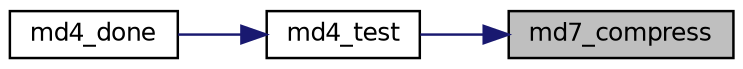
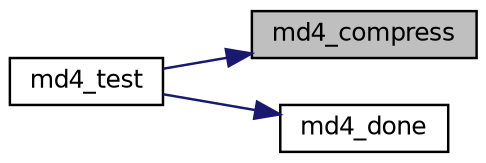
  digraph {
    rankdir=RL
    node [color=black fillcolor=white fontname=Helvetica fontsize=10 shape=record style=filled]
    edge [color=midnightblue dir=back fontname=Helvetica fontsize=10 labelfontname=Helvetica labelfontsize=10 style=solid]
-   n1 [fillcolor=grey75 fontcolor=black height=0.2 label=md7_compress width=0.4]
+   n1 [fillcolor=grey75 fontcolor=black height=0.2 label=md4_compress width=0.4]
    n2 [height=0.2 label=md4_test width=0.4]
    n3 [height=0.2 label=md4_done width=0.4]
    n1 -> n2
-   n2 -> n3
+   n3 -> n2
  }
